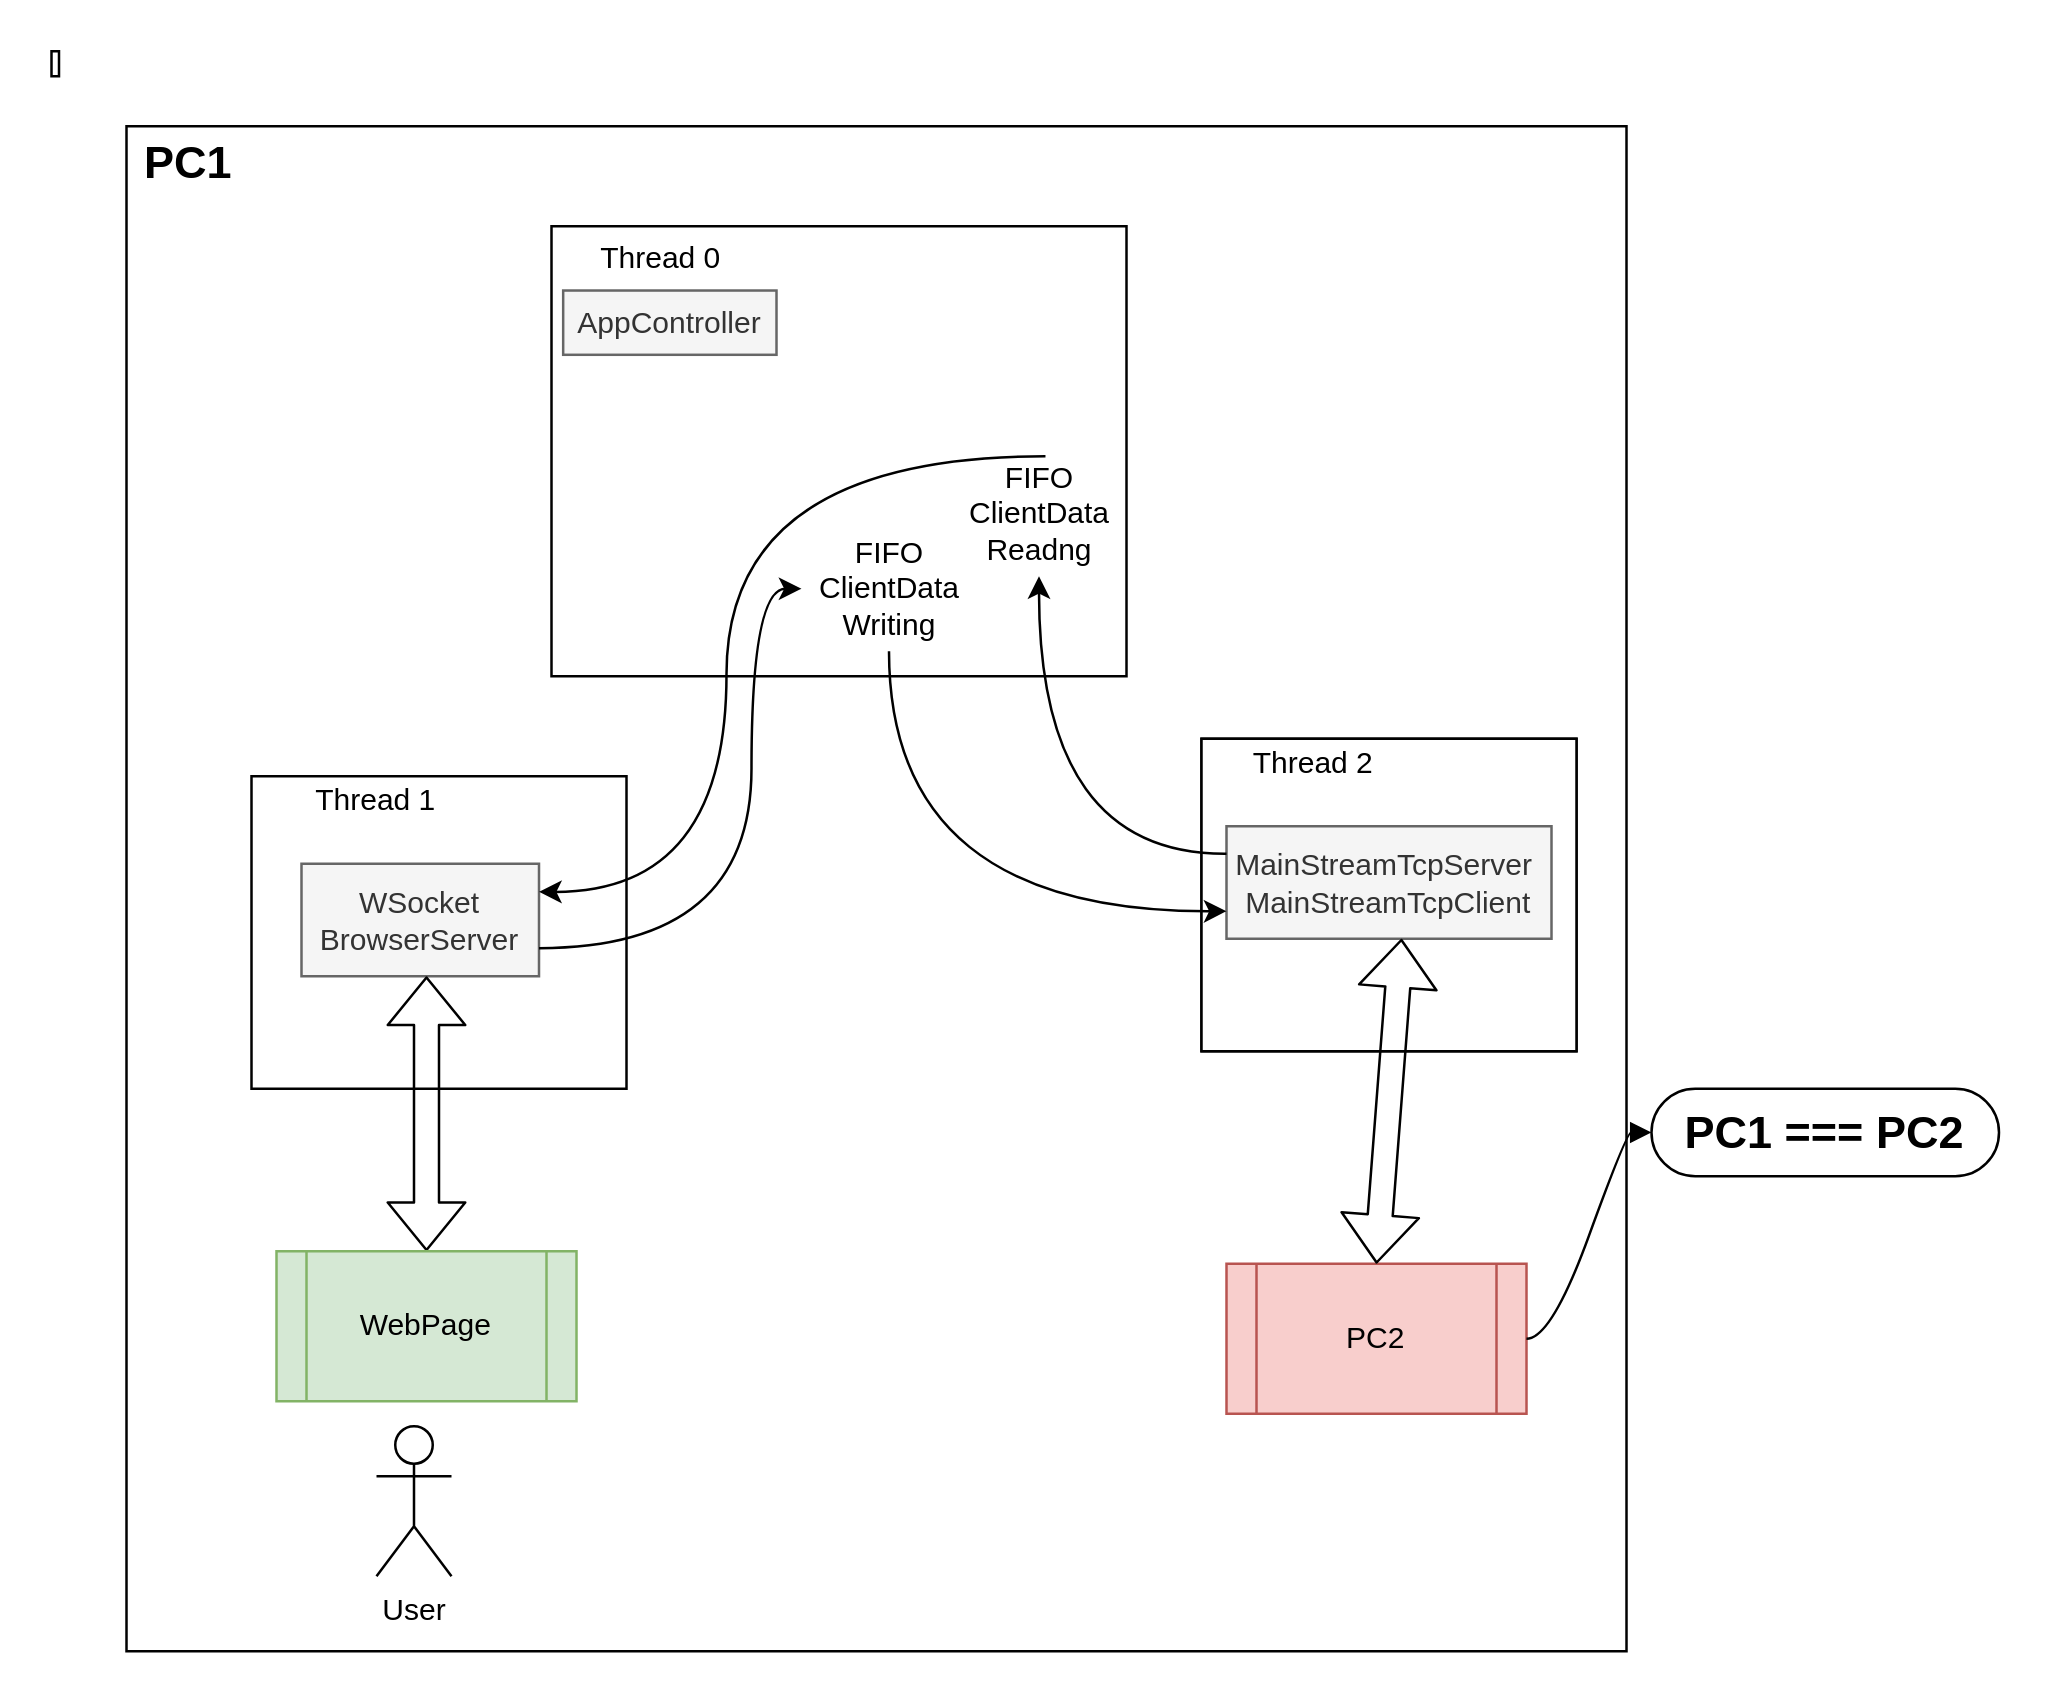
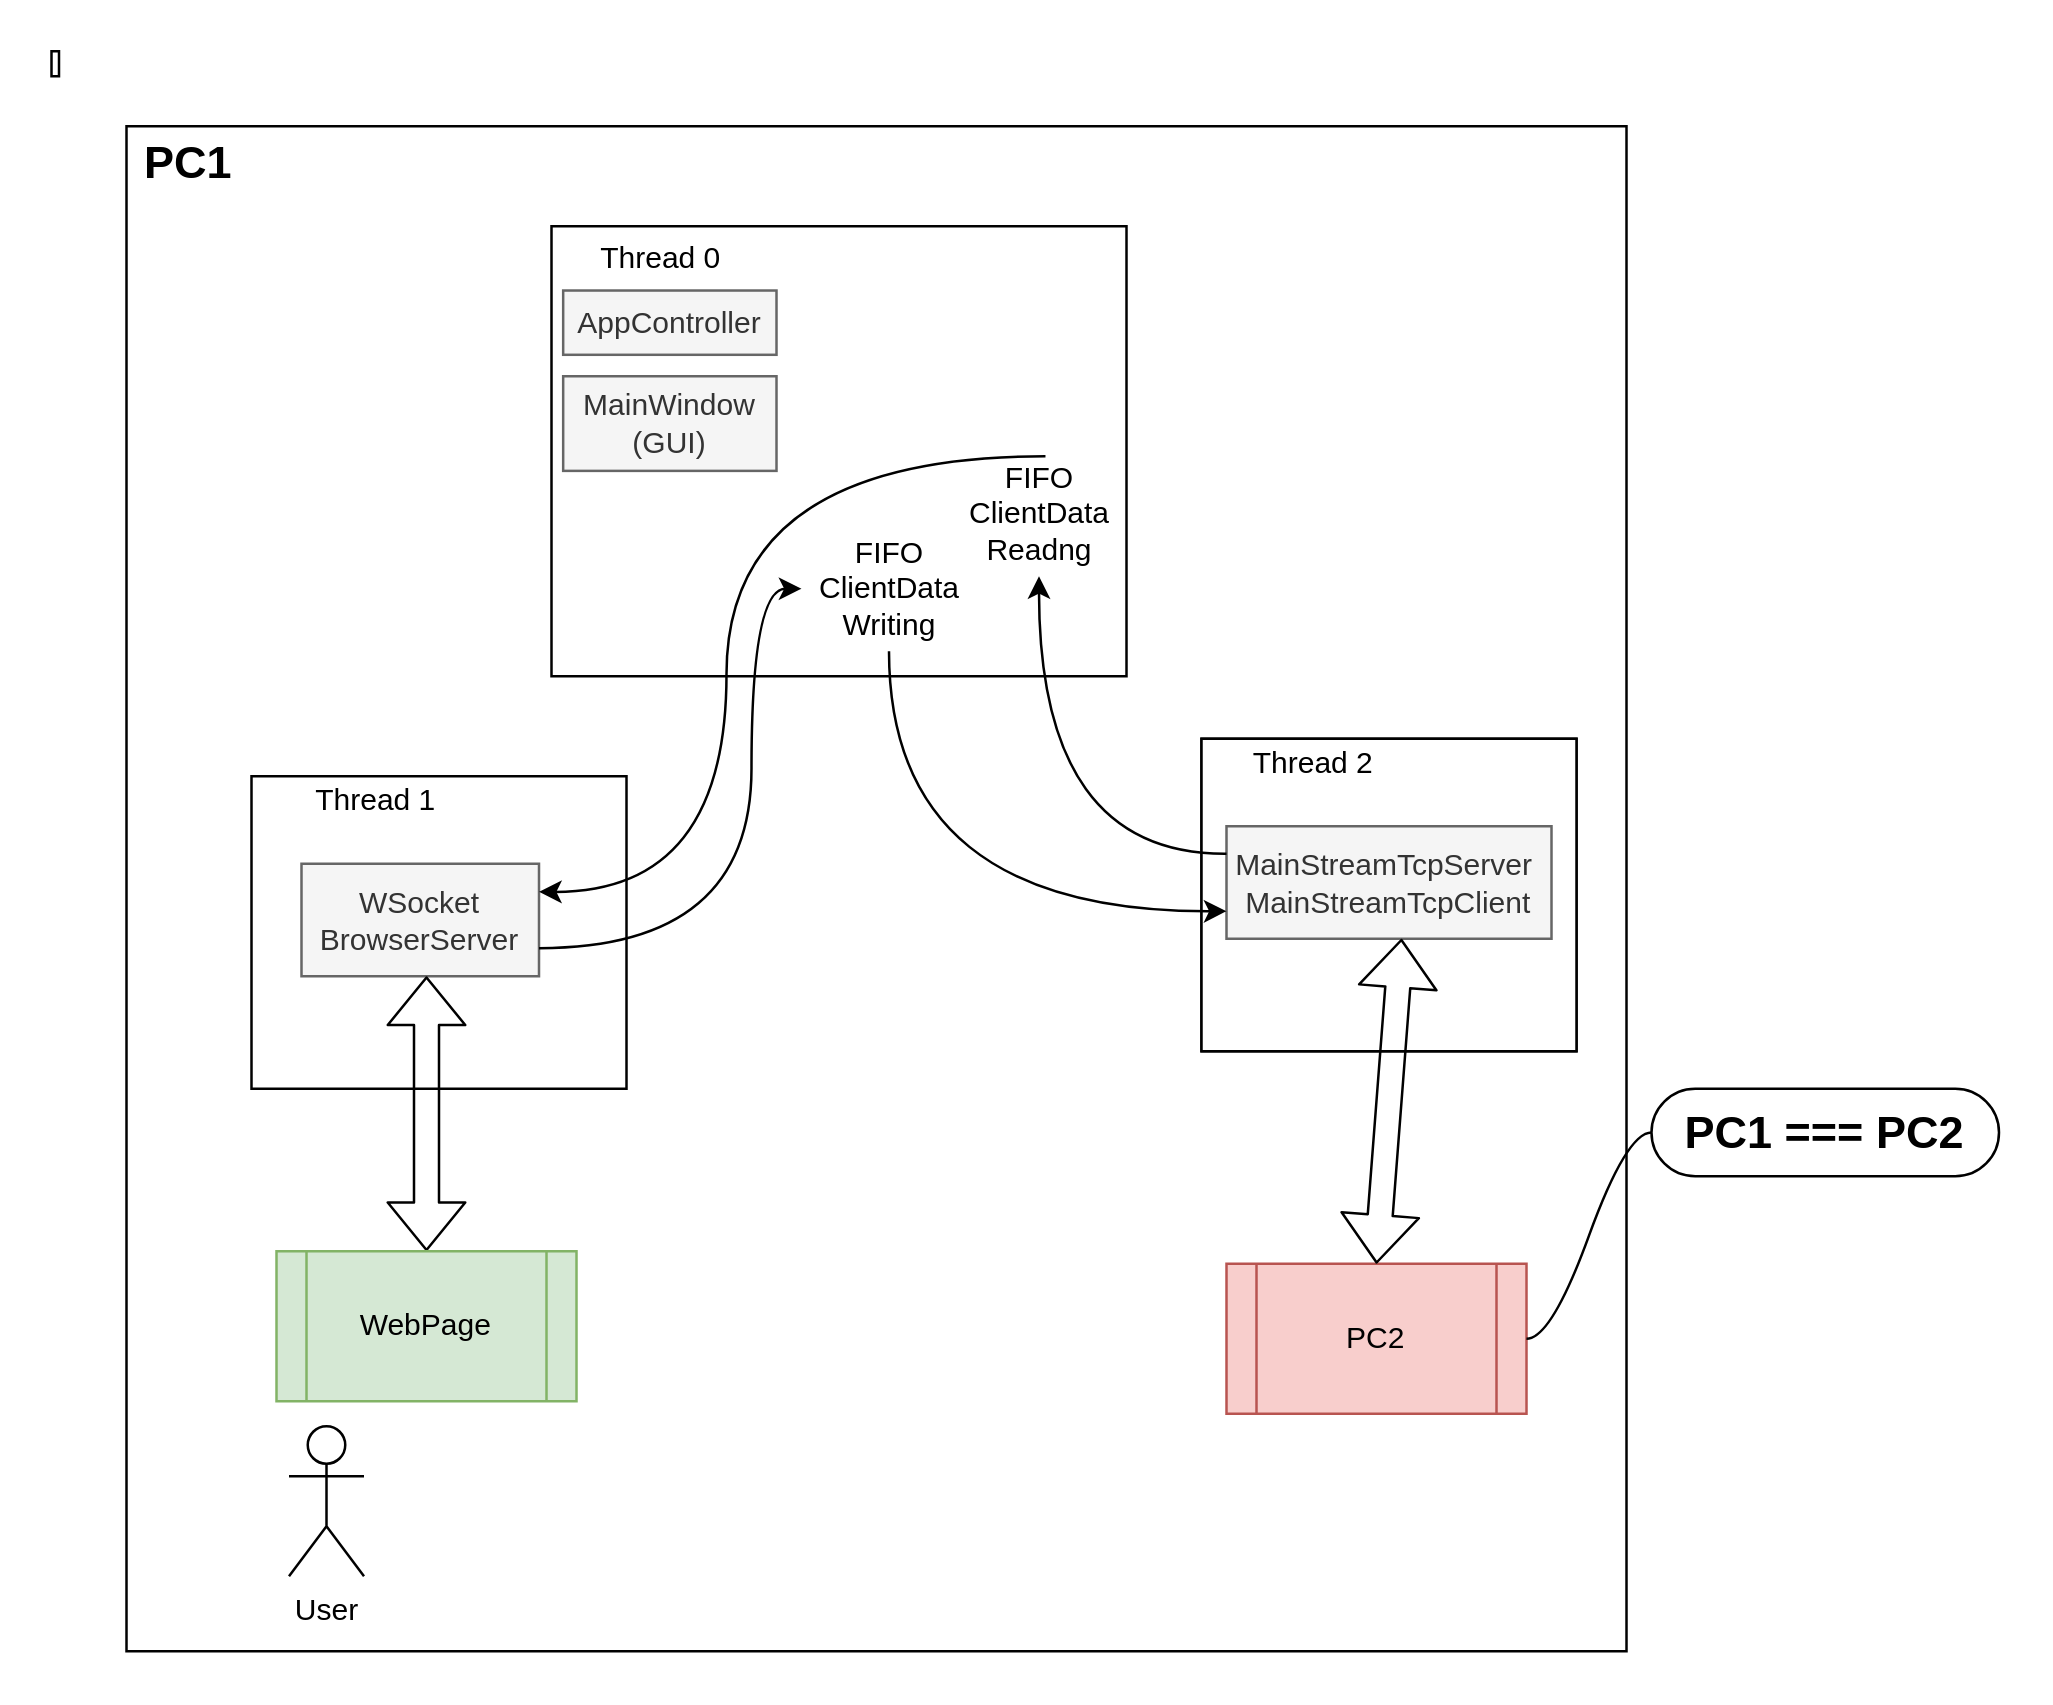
  <mxCell id="0" />
  <mxCell id="1" parent="0" />
  <mxCell id="2" value="" style="rounded=0;whiteSpace=wrap;html=1;recursiveResize=0;container=1;" vertex="1" parent="1"><mxGeometry x="50" y="50" width="600" height="610" as="geometry" /></mxCell>
  <mxCell id="3" value="" style="rounded=0;whiteSpace=wrap;html=1;container=1;resizable=1;autosize=0;recursiveResize=0;" parent="2" vertex="1"><mxGeometry x="430" y="245" width="150" height="125" as="geometry" /></mxCell>
  <mxCell id="4" value="Thread 2" style="text;html=1;strokeColor=none;fillColor=none;align=center;verticalAlign=middle;whiteSpace=wrap;rounded=0;" parent="3" vertex="1"><mxGeometry x="15" width="60" height="20" as="geometry" /></mxCell>
  <mxCell id="5" value="MainStreamTcpServer" style="text;html=1;strokeColor=#666666;fillColor=#f5f5f5;align=center;verticalAlign=middle;whiteSpace=wrap;rounded=0;fontColor=#333333;" parent="3" vertex="1"><mxGeometry x="20" y="35" width="120" height="45" as="geometry" /></mxCell>
  <mxCell id="6" value="" style="rounded=0;whiteSpace=wrap;html=1;container=1;resizable=1;autosize=0;recursiveResize=0;" parent="3" vertex="1"><mxGeometry width="150" height="125" as="geometry" /></mxCell>
  <mxCell id="7" value="Thread 2" style="text;html=1;strokeColor=none;fillColor=none;align=center;verticalAlign=middle;whiteSpace=wrap;rounded=0;" parent="6" vertex="1"><mxGeometry x="15" width="60" height="20" as="geometry" /></mxCell>
  <mxCell id="8" value="MainStreamTcpServer&amp;nbsp;&lt;br&gt;MainStreamTcpClient" style="text;html=1;strokeColor=#666666;fillColor=#f5f5f5;align=center;verticalAlign=middle;whiteSpace=wrap;rounded=0;fontColor=#333333;" parent="6" vertex="1"><mxGeometry x="10" y="35" width="130" height="45" as="geometry" /></mxCell>
  <mxCell id="9" value="" style="rounded=0;whiteSpace=wrap;html=1;container=1;resizable=1;autosize=0;recursiveResize=0;" parent="2" vertex="1"><mxGeometry x="50" y="260" width="150" height="125" as="geometry" /></mxCell>
  <mxCell id="10" value="WSocket&lt;br&gt;BrowserServer" style="text;html=1;strokeColor=#666666;fillColor=#f5f5f5;align=center;verticalAlign=middle;whiteSpace=wrap;rounded=0;fontColor=#333333;" parent="9" vertex="1"><mxGeometry x="20" y="35" width="95" height="45" as="geometry" /></mxCell>
  <mxCell id="11" value="Thread 1" style="text;html=1;strokeColor=none;fillColor=none;align=center;verticalAlign=middle;whiteSpace=wrap;rounded=0;" parent="9" vertex="1"><mxGeometry x="20" width="60" height="20" as="geometry" /></mxCell>
  <mxCell id="12" value="" style="rounded=0;whiteSpace=wrap;html=1;container=1;resizable=1;autosize=0;recursiveResize=0;" parent="2" vertex="1"><mxGeometry x="170" y="40" width="230" height="180" as="geometry" /></mxCell>
  <mxCell id="13" value="Thread 0" style="text;html=1;strokeColor=none;fillColor=none;align=center;verticalAlign=middle;whiteSpace=wrap;rounded=0;" parent="12" vertex="1"><mxGeometry x="0.003" width="88" height="25.714" as="geometry" /></mxCell>
  <mxCell id="14" value="AppController" style="text;html=1;strokeColor=#666666;fillColor=#f5f5f5;align=center;verticalAlign=middle;whiteSpace=wrap;rounded=0;fontColor=#333333;" parent="12" vertex="1"><mxGeometry x="4.67" y="25.71" width="85.33" height="25.71" as="geometry" /></mxCell>
  <mxCell id="15" value="FIFO&lt;br&gt;ClientData&lt;br&gt;Readng" style="text;html=1;align=center;verticalAlign=middle;resizable=0;points=[];autosize=1;" parent="12" vertex="1"><mxGeometry x="160" y="90.0" width="70" height="50" as="geometry" /></mxCell>
  <mxCell id="16" value="FIFO&lt;br&gt;ClientData&lt;br&gt;Writing" style="text;html=1;align=center;verticalAlign=middle;resizable=0;points=[];autosize=1;" parent="12" vertex="1"><mxGeometry x="100" y="120" width="70" height="50" as="geometry" /></mxCell>
+ <mxCell id="17" value="MainWindow&lt;br&gt;(GUI)" style="text;html=1;strokeColor=#666666;fillColor=#f5f5f5;align=center;verticalAlign=middle;whiteSpace=wrap;rounded=0;fontColor=#333333;" vertex="1" parent="12"><mxGeometry x="4.67" y="60.0" width="85.33" height="37.85" as="geometry" /></mxCell>
  <mxCell id="18" style="edgeStyle=orthogonalEdgeStyle;rounded=0;orthogonalLoop=1;jettySize=auto;html=1;curved=1;" parent="2" target="15" edge="1"><mxGeometry relative="1" as="geometry"><mxPoint x="440" y="291" as="sourcePoint" /></mxGeometry></mxCell>
  <mxCell id="19" style="edgeStyle=orthogonalEdgeStyle;rounded=0;orthogonalLoop=1;jettySize=auto;html=1;curved=1;entryX=1;entryY=0.25;entryDx=0;entryDy=0;exitX=0.537;exitY=0.04;exitDx=0;exitDy=0;exitPerimeter=0;" parent="2" source="15" target="10" edge="1"><mxGeometry relative="1" as="geometry"><mxPoint x="365" y="130" as="sourcePoint" /><mxPoint x="310" y="300" as="targetPoint" /><Array as="points"><mxPoint x="240" y="132" /><mxPoint x="240" y="306" /></Array></mxGeometry></mxCell>
  <mxCell id="20" style="edgeStyle=orthogonalEdgeStyle;rounded=0;orthogonalLoop=1;jettySize=auto;html=1;curved=1;entryX=1;entryY=0.75;entryDx=0;entryDy=0;endArrow=none;endFill=0;startArrow=classic;startFill=1;" parent="2" source="16" target="10" edge="1"><mxGeometry relative="1" as="geometry"><mxPoint x="397.5" y="348.22" as="sourcePoint" /><mxPoint x="172.5" y="366.97" as="targetPoint" /><Array as="points"><mxPoint x="250" y="185" /><mxPoint x="250" y="329" /></Array></mxGeometry></mxCell>
  <mxCell id="21" style="edgeStyle=orthogonalEdgeStyle;rounded=0;orthogonalLoop=1;jettySize=auto;html=1;curved=1;startArrow=classic;startFill=1;endArrow=none;endFill=0;" parent="2" target="16" edge="1"><mxGeometry relative="1" as="geometry"><mxPoint x="440" y="314" as="sourcePoint" /></mxGeometry></mxCell>
  <mxCell id="22" value="PC2" style="shape=process;whiteSpace=wrap;html=1;backgroundOutline=1;fillColor=#f8cecc;strokeColor=#b85450;" parent="2" vertex="1"><mxGeometry x="440" y="455" width="120" height="60" as="geometry" /></mxCell>
  <mxCell id="23" value="" style="shape=flexArrow;endArrow=classic;startArrow=classic;html=1;entryX=0.5;entryY=0;entryDx=0;entryDy=0;exitX=0.5;exitY=1;exitDx=0;exitDy=0;" parent="2" source="5" target="22" edge="1"><mxGeometry width="50" height="50" relative="1" as="geometry"><mxPoint x="580" y="303" as="sourcePoint" /><mxPoint x="680" y="350" as="targetPoint" /></mxGeometry></mxCell>
  <mxCell id="24" value="" style="shape=flexArrow;endArrow=classic;startArrow=classic;html=1;entryX=0.5;entryY=0;entryDx=0;entryDy=0;" parent="2" target="25" edge="1"><mxGeometry width="50" height="50" relative="1" as="geometry"><mxPoint x="120" y="340" as="sourcePoint" /><mxPoint x="290" y="365" as="targetPoint" /></mxGeometry></mxCell>
  <mxCell id="25" value="WebPage" style="shape=process;whiteSpace=wrap;html=1;backgroundOutline=1;fillColor=#d5e8d4;strokeColor=#82b366;" parent="2" vertex="1"><mxGeometry x="60" y="450" width="120" height="60" as="geometry" /></mxCell>
- <mxCell id="26" value="User" style="shape=umlActor;verticalLabelPosition=bottom;labelBackgroundColor=#ffffff;verticalAlign=top;html=1;outlineConnect=0;" vertex="1" parent="2"><mxGeometry x="100" y="520" width="30" height="60" as="geometry" /></mxCell>
+ <mxCell id="26" value="User" style="shape=umlActor;verticalLabelPosition=bottom;labelBackgroundColor=#ffffff;verticalAlign=top;html=1;outlineConnect=0;" vertex="1" parent="2"><mxGeometry x="65" y="520" width="30" height="60" as="geometry" /></mxCell>
  <mxCell id="27" value="&lt;font style=&quot;font-size: 18px&quot;&gt;PC1&lt;/font&gt;" style="text;html=1;strokeColor=none;fillColor=none;align=center;verticalAlign=middle;whiteSpace=wrap;rounded=0;fontStyle=1;strokeWidth=5;" vertex="1" parent="2"><mxGeometry x="5" y="5" width="40" height="20" as="geometry" /></mxCell>
  <mxCell id="28" value="&lt;span style=&quot;font-size: 18px ; font-weight: 700&quot;&gt;PC1 === PC2&lt;/span&gt;" style="whiteSpace=wrap;html=1;rounded=1;arcSize=50;align=center;verticalAlign=middle;strokeWidth=1;autosize=1;spacing=4;treeFolding=1;treeMoving=1;newEdgeStyle={&quot;edgeStyle&quot;:&quot;entityRelationEdgeStyle&quot;,&quot;startArrow&quot;:&quot;none&quot;,&quot;endArrow&quot;:&quot;none&quot;,&quot;segment&quot;:10,&quot;curved&quot;:1};" vertex="1" parent="1"><mxGeometry x="660" y="435" width="139" height="35" as="geometry" /></mxCell>
- <mxCell id="29" value="" style="edgeStyle=entityRelationEdgeStyle;startArrow=none;endArrow=block;segment=10;curved=1;exitX=1;exitY=0.5;exitDx=0;exitDy=0;" edge="1" target="28" parent="1" source="22"><mxGeometry relative="1" as="geometry"><mxPoint x="650" y="530" as="sourcePoint" /></mxGeometry></mxCell>
+ <mxCell id="29" value="" style="edgeStyle=entityRelationEdgeStyle;startArrow=none;endArrow=none;segment=10;curved=1;exitX=1;exitY=0.5;exitDx=0;exitDy=0;" edge="1" target="28" parent="1" source="22"><mxGeometry relative="1" as="geometry"><mxPoint x="650" y="530" as="sourcePoint" /></mxGeometry></mxCell>
  <mxCell id="30" value="" style="rounded=0;whiteSpace=wrap;html=1;strokeWidth=1;" vertex="1" parent="1"><mxGeometry width="3" height="10" as="geometry" x="20" y="20" /></mxCell>
